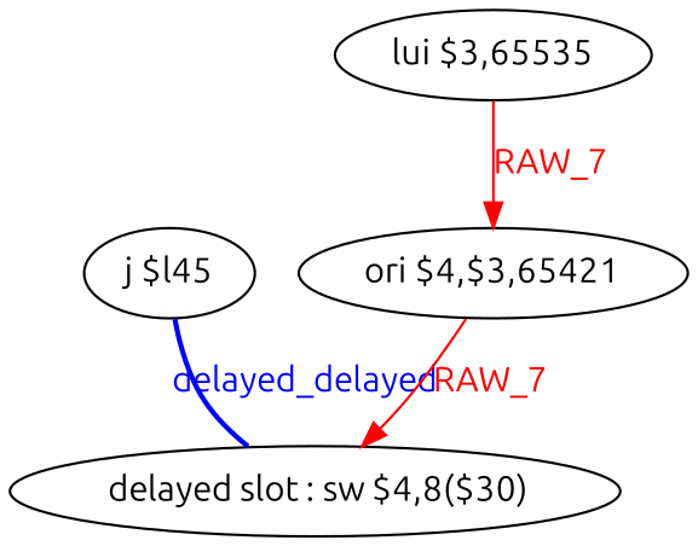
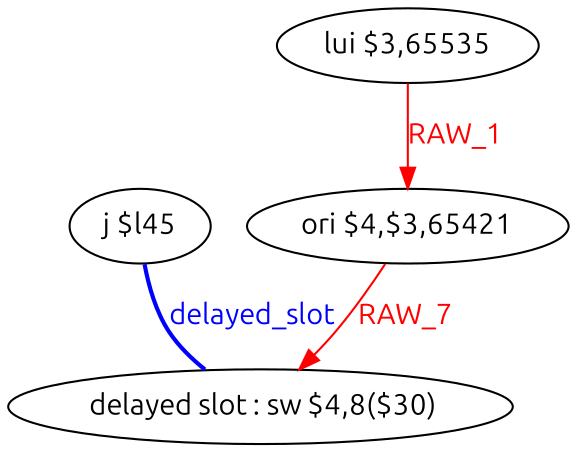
  digraph {
    fontname=Ubuntu
    node [fontname=Ubuntu shape=ellipse]
    edge [color=red fontcolor=red fontname=Ubuntu]
    n1 [label=" delayed slot : sw $4,8($30)"]
    n2 [label="j $l45"]
    n3 [label="lui $3,65535"]
    n4 [label="ori $4,$3,65421"]
-   n2 -> n1 [color=blue dir=none fontcolor=blue label=delayed_delayed style=bold]
-   n3 -> n4 [label=RAW_7]
+   n2 -> n1 [color=blue dir=none fontcolor=blue label=delayed_slot style=bold]
+   n3 -> n4 [label=RAW_1]
    n4 -> n1 [label=RAW_7]
  }
